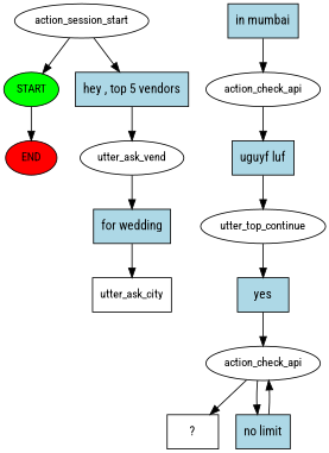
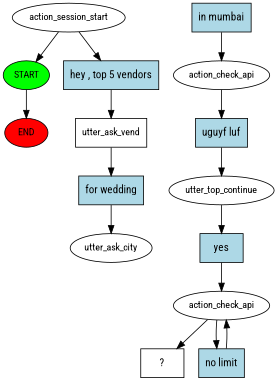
  digraph {
    fontname="Roboto Condensed"
    node [fontname="Roboto Condensed" fontsize=12 style=filled]
    edge [fontname="Roboto Condensed"]
    n1 [fillcolor=green label=START]
    n2 [fillcolor=red label=END]
    n3 [label=action_session_start style=""]
    n4 [fillcolor=lightblue label="hey , top 5 vendors" shape=rect fontsize=""]
-   n5 [label=utter_ask_vend style=""]
+   n5 [label=utter_ask_vend shape=box style=""]
    n6 [fillcolor=lightblue label="for wedding" shape=rect fontsize=""]
-   n7 [label=utter_ask_city shape=box style=""]
+   n7 [label=utter_ask_city style=""]
    n8 [fillcolor=lightblue label="in mumbai" shape=rect fontsize=""]
    n9 [label=action_check_api style=""]
    n10 [fillcolor=lightblue label="uguyf luf" shape=rect fontsize=""]
    n11 [label=utter_top_continue style=""]
    n12 [fillcolor=lightblue label=yes shape=rect fontsize=""]
    n13 [label=action_check_api style=""]
    n14 [label="  ?  " shape=rect fontsize="" style=""]
    n15 [fillcolor=lightblue label="no limit" shape=rect fontsize=""]
    n1 -> n2
    n3 -> n1
    n3 -> n4
    n4 -> n5
    n5 -> n6
    n6 -> n7
    n8 -> n9
    n9 -> n10
    n10 -> n11
    n11 -> n12
    n12 -> n13
    n13 -> n14
    n13 -> n15
    n15 -> n13
  }
